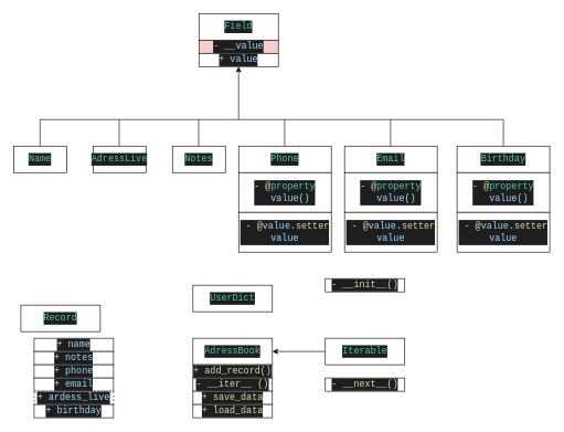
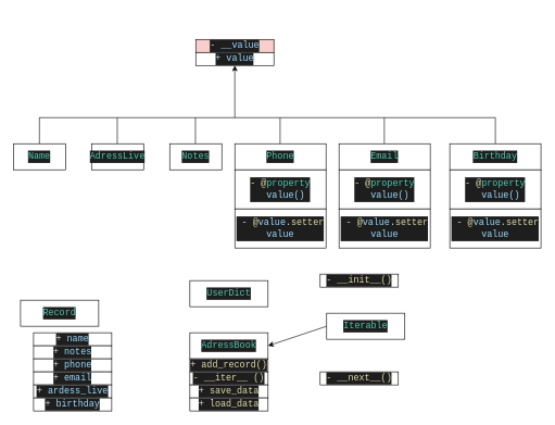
  <mxCell id="0" />
  <mxCell id="1" parent="0" />
- <mxCell id="2" value="&lt;div style=&quot;color: rgb(212 , 212 , 212) ; background-color: rgb(30 , 30 , 30) ; font-family: &amp;#34;consolas&amp;#34; , &amp;#34;courier new&amp;#34; , monospace ; font-size: 14px ; line-height: 19px&quot;&gt;&lt;span style=&quot;color: #4ec9b0&quot;&gt;Field&lt;/span&gt;&lt;/div&gt;" style="rounded=0;whiteSpace=wrap;html=1;" vertex="1" parent="1"><mxGeometry x="300" y="20" width="120" height="40" as="geometry" /></mxCell>
  <mxCell id="3" value="&lt;div style=&quot;color: rgb(212 , 212 , 212) ; background-color: rgb(30 , 30 , 30) ; font-family: &amp;#34;consolas&amp;#34; , &amp;#34;courier new&amp;#34; , monospace ; font-size: 14px ; line-height: 19px&quot;&gt;&lt;span style=&quot;color: #9cdcfe&quot;&gt;- __value&lt;/span&gt;&lt;/div&gt;" style="rounded=0;whiteSpace=wrap;html=1;fillColor=#f8cecc;" vertex="1" parent="1"><mxGeometry x="300" y="60" width="120" height="20" as="geometry" /></mxCell>
  <mxCell id="4" value="&lt;div style=&quot;color: rgb(212 , 212 , 212) ; background-color: rgb(30 , 30 , 30) ; font-family: &amp;#34;consolas&amp;#34; , &amp;#34;courier new&amp;#34; , monospace ; font-size: 14px ; line-height: 19px&quot;&gt;&lt;span style=&quot;color: #9cdcfe&quot;&gt;+ value&lt;/span&gt;&lt;/div&gt;" style="rounded=0;whiteSpace=wrap;html=1;" vertex="1" parent="1"><mxGeometry x="300" y="80" width="120" height="20" as="geometry" /></mxCell>
  <mxCell id="5" value="&lt;div style=&quot;color: rgb(212 , 212 , 212) ; background-color: rgb(30 , 30 , 30) ; font-family: &amp;#34;consolas&amp;#34; , &amp;#34;courier new&amp;#34; , monospace ; font-size: 14px ; line-height: 19px&quot;&gt;&lt;span style=&quot;color: #4ec9b0&quot;&gt;Name&lt;/span&gt;&lt;/div&gt;" style="rounded=0;whiteSpace=wrap;html=1;" vertex="1" parent="1"><mxGeometry x="20" y="220" width="80" height="40" as="geometry" /></mxCell>
  <mxCell id="6" value="&lt;div style=&quot;color: rgb(212 , 212 , 212) ; background-color: rgb(30 , 30 , 30) ; font-family: &amp;#34;consolas&amp;#34; , &amp;#34;courier new&amp;#34; , monospace ; font-size: 14px ; line-height: 19px&quot;&gt;&lt;span style=&quot;color: #4ec9b0&quot;&gt;Phone&lt;/span&gt;&lt;/div&gt;" style="rounded=0;whiteSpace=wrap;html=1;" vertex="1" parent="1"><mxGeometry x="360" y="220" width="140" height="40" as="geometry" /></mxCell>
  <mxCell id="7" value="&lt;div style=&quot;color: rgb(212 , 212 , 212) ; background-color: rgb(30 , 30 , 30) ; font-family: &amp;#34;consolas&amp;#34; , &amp;#34;courier new&amp;#34; , monospace ; font-size: 14px ; line-height: 19px&quot;&gt;&lt;span style=&quot;color: #4ec9b0&quot;&gt;Notes&lt;/span&gt;&lt;/div&gt;" style="rounded=0;whiteSpace=wrap;html=1;" vertex="1" parent="1"><mxGeometry x="260" y="220" width="80" height="40" as="geometry" /></mxCell>
  <mxCell id="8" value="&lt;div style=&quot;color: rgb(212 , 212 , 212) ; background-color: rgb(30 , 30 , 30) ; font-family: &amp;#34;consolas&amp;#34; , &amp;#34;courier new&amp;#34; , monospace ; font-size: 14px ; line-height: 19px&quot;&gt;&lt;span style=&quot;color: #4ec9b0&quot;&gt;AdressLive&lt;/span&gt;&lt;/div&gt;" style="rounded=0;whiteSpace=wrap;html=1;" vertex="1" parent="1"><mxGeometry x="140" y="220" width="80" height="40" as="geometry" /></mxCell>
  <mxCell id="9" value="" style="endArrow=none;html=1;" edge="1" parent="1"><mxGeometry width="50" height="50" relative="1" as="geometry"><mxPoint x="60" y="220" as="sourcePoint" /><mxPoint x="60" y="180" as="targetPoint" /></mxGeometry></mxCell>
  <mxCell id="10" value="" style="endArrow=none;html=1;" edge="1" parent="1"><mxGeometry width="50" height="50" relative="1" as="geometry"><mxPoint x="59.5" y="180" as="sourcePoint" /><mxPoint x="760" y="180" as="targetPoint" /></mxGeometry></mxCell>
  <mxCell id="11" value="" style="endArrow=none;html=1;" edge="1" parent="1"><mxGeometry width="50" height="50" relative="1" as="geometry"><mxPoint x="179.5" y="220" as="sourcePoint" /><mxPoint x="179.5" y="180" as="targetPoint" /></mxGeometry></mxCell>
  <mxCell id="12" value="" style="endArrow=none;html=1;" edge="1" parent="1"><mxGeometry width="50" height="50" relative="1" as="geometry"><mxPoint x="299.5" y="220" as="sourcePoint" /><mxPoint x="299.5" y="180" as="targetPoint" /></mxGeometry></mxCell>
  <mxCell id="13" value="" style="endArrow=none;html=1;" edge="1" parent="1"><mxGeometry width="50" height="50" relative="1" as="geometry"><mxPoint x="429.5" y="220" as="sourcePoint" /><mxPoint x="429.5" y="180" as="targetPoint" /></mxGeometry></mxCell>
  <mxCell id="14" value="" style="endArrow=none;html=1;" edge="1" parent="1"><mxGeometry width="50" height="50" relative="1" as="geometry"><mxPoint x="589.5" y="220" as="sourcePoint" /><mxPoint x="589.5" y="180" as="targetPoint" /></mxGeometry></mxCell>
  <mxCell id="15" value="" style="endArrow=none;html=1;" edge="1" parent="1"><mxGeometry width="50" height="50" relative="1" as="geometry"><mxPoint x="760" y="220" as="sourcePoint" /><mxPoint x="760" y="180" as="targetPoint" /></mxGeometry></mxCell>
  <mxCell id="16" value="" style="endArrow=classic;html=1;entryX=0.5;entryY=1;entryDx=0;entryDy=0;" edge="1" parent="1" target="4"><mxGeometry width="50" height="50" relative="1" as="geometry"><mxPoint x="360" y="180" as="sourcePoint" /><mxPoint x="410" y="130" as="targetPoint" /></mxGeometry></mxCell>
  <mxCell id="17" value="&lt;div style=&quot;color: rgb(212 , 212 , 212) ; background-color: rgb(30 , 30 , 30) ; font-family: &amp;#34;consolas&amp;#34; , &amp;#34;courier new&amp;#34; , monospace ; font-size: 14px ; line-height: 19px&quot;&gt;&lt;div&gt;&lt;span style=&quot;color: #dcdcaa&quot;&gt;- @&lt;/span&gt;&lt;span style=&quot;color: #4ec9b0&quot;&gt;property&lt;/span&gt;&lt;/div&gt;&lt;div&gt;&amp;nbsp; &lt;span style=&quot;color: #9cdcfe&quot;&gt;value()&lt;/span&gt;&lt;/div&gt;&lt;/div&gt;" style="rounded=0;whiteSpace=wrap;html=1;" vertex="1" parent="1"><mxGeometry x="360" y="260" width="140" height="60" as="geometry" /></mxCell>
  <mxCell id="18" value="&lt;div style=&quot;color: rgb(212 , 212 , 212) ; background-color: rgb(30 , 30 , 30) ; font-family: &amp;#34;consolas&amp;#34; , &amp;#34;courier new&amp;#34; , monospace ; font-size: 14px ; line-height: 19px&quot;&gt;&lt;div&gt;&amp;nbsp;-&amp;nbsp;&lt;span style=&quot;color: #dcdcaa&quot;&gt;@&lt;/span&gt;&lt;span style=&quot;color: #9cdcfe&quot;&gt;value&lt;/span&gt;&lt;span style=&quot;color: #dcdcaa&quot;&gt;.setter&lt;/span&gt;&lt;/div&gt;&lt;div&gt;&lt;span style=&quot;color: rgb(156 , 220 , 254)&quot;&gt;value&lt;/span&gt;&lt;/div&gt;&lt;/div&gt;" style="rounded=0;whiteSpace=wrap;html=1;" vertex="1" parent="1"><mxGeometry x="360" y="320" width="140" height="60" as="geometry" /></mxCell>
  <mxCell id="19" value="&lt;div style=&quot;color: rgb(212 , 212 , 212) ; background-color: rgb(30 , 30 , 30) ; font-family: &amp;#34;consolas&amp;#34; , &amp;#34;courier new&amp;#34; , monospace ; font-size: 14px ; line-height: 19px&quot;&gt;&lt;span style=&quot;color: rgb(78 , 201 , 176)&quot;&gt;Email&lt;/span&gt;&lt;br&gt;&lt;/div&gt;" style="rounded=0;whiteSpace=wrap;html=1;" vertex="1" parent="1"><mxGeometry x="520" y="220" width="140" height="40" as="geometry" /></mxCell>
  <mxCell id="20" value="&lt;div style=&quot;color: rgb(212 , 212 , 212) ; background-color: rgb(30 , 30 , 30) ; font-family: &amp;#34;consolas&amp;#34; , &amp;#34;courier new&amp;#34; , monospace ; font-size: 14px ; line-height: 19px&quot;&gt;&lt;div&gt;&lt;span style=&quot;color: #dcdcaa&quot;&gt;- @&lt;/span&gt;&lt;span style=&quot;color: #4ec9b0&quot;&gt;property&lt;/span&gt;&lt;/div&gt;&lt;div&gt;&amp;nbsp; &lt;span style=&quot;color: #9cdcfe&quot;&gt;value()&lt;/span&gt;&lt;/div&gt;&lt;/div&gt;" style="rounded=0;whiteSpace=wrap;html=1;" vertex="1" parent="1"><mxGeometry x="520" y="260" width="140" height="60" as="geometry" /></mxCell>
  <mxCell id="21" value="&lt;div style=&quot;color: rgb(212 , 212 , 212) ; background-color: rgb(30 , 30 , 30) ; font-family: &amp;#34;consolas&amp;#34; , &amp;#34;courier new&amp;#34; , monospace ; font-size: 14px ; line-height: 19px&quot;&gt;&lt;div&gt;&amp;nbsp;-&amp;nbsp;&lt;span style=&quot;color: #dcdcaa&quot;&gt;@&lt;/span&gt;&lt;span style=&quot;color: #9cdcfe&quot;&gt;value&lt;/span&gt;&lt;span style=&quot;color: #dcdcaa&quot;&gt;.setter&lt;/span&gt;&lt;/div&gt;&lt;div&gt;&lt;span style=&quot;color: rgb(156 , 220 , 254)&quot;&gt;value&lt;/span&gt;&lt;/div&gt;&lt;/div&gt;" style="rounded=0;whiteSpace=wrap;html=1;" vertex="1" parent="1"><mxGeometry x="520" y="320" width="140" height="60" as="geometry" /></mxCell>
  <mxCell id="22" value="&lt;div style=&quot;color: rgb(212 , 212 , 212) ; background-color: rgb(30 , 30 , 30) ; font-family: &amp;#34;consolas&amp;#34; , &amp;#34;courier new&amp;#34; , monospace ; font-size: 14px ; line-height: 19px&quot;&gt;&lt;span style=&quot;color: rgb(78 , 201 , 176)&quot;&gt;Birthday&lt;/span&gt;&lt;br&gt;&lt;/div&gt;" style="rounded=0;whiteSpace=wrap;html=1;" vertex="1" parent="1"><mxGeometry x="690" y="220" width="140" height="40" as="geometry" /></mxCell>
  <mxCell id="23" value="&lt;div style=&quot;color: rgb(212 , 212 , 212) ; background-color: rgb(30 , 30 , 30) ; font-family: &amp;#34;consolas&amp;#34; , &amp;#34;courier new&amp;#34; , monospace ; font-size: 14px ; line-height: 19px&quot;&gt;&lt;div&gt;&lt;span style=&quot;color: #dcdcaa&quot;&gt;- @&lt;/span&gt;&lt;span style=&quot;color: #4ec9b0&quot;&gt;property&lt;/span&gt;&lt;/div&gt;&lt;div&gt;&amp;nbsp; &lt;span style=&quot;color: #9cdcfe&quot;&gt;value()&lt;/span&gt;&lt;/div&gt;&lt;/div&gt;" style="rounded=0;whiteSpace=wrap;html=1;" vertex="1" parent="1"><mxGeometry x="690" y="260" width="140" height="60" as="geometry" /></mxCell>
  <mxCell id="24" value="&lt;div style=&quot;color: rgb(212 , 212 , 212) ; background-color: rgb(30 , 30 , 30) ; font-family: &amp;#34;consolas&amp;#34; , &amp;#34;courier new&amp;#34; , monospace ; font-size: 14px ; line-height: 19px&quot;&gt;&lt;div&gt;&amp;nbsp;-&amp;nbsp;&lt;span style=&quot;color: #dcdcaa&quot;&gt;@&lt;/span&gt;&lt;span style=&quot;color: #9cdcfe&quot;&gt;value&lt;/span&gt;&lt;span style=&quot;color: #dcdcaa&quot;&gt;.setter&lt;/span&gt;&lt;/div&gt;&lt;div&gt;&lt;span style=&quot;color: rgb(156 , 220 , 254)&quot;&gt;value&lt;/span&gt;&lt;/div&gt;&lt;/div&gt;" style="rounded=0;whiteSpace=wrap;html=1;" vertex="1" parent="1"><mxGeometry x="690" y="320" width="140" height="60" as="geometry" /></mxCell>
  <mxCell id="25" value="&lt;div style=&quot;color: rgb(212 , 212 , 212) ; background-color: rgb(30 , 30 , 30) ; font-family: &amp;#34;consolas&amp;#34; , &amp;#34;courier new&amp;#34; , monospace ; font-size: 14px ; line-height: 19px&quot;&gt;&lt;span style=&quot;color: #4ec9b0&quot;&gt;Record&lt;/span&gt;&lt;/div&gt;" style="rounded=0;whiteSpace=wrap;html=1;" vertex="1" parent="1"><mxGeometry x="31" y="460" width="120" height="40" as="geometry" /></mxCell>
  <mxCell id="26" value="&lt;div style=&quot;color: rgb(212 , 212 , 212) ; background-color: rgb(30 , 30 , 30) ; font-family: &amp;#34;consolas&amp;#34; , &amp;#34;courier new&amp;#34; , monospace ; font-size: 14px ; line-height: 19px&quot;&gt;+&amp;nbsp;&lt;span style=&quot;color: rgb(156 , 220 , 254) ; font-family: &amp;#34;consolas&amp;#34; , &amp;#34;courier new&amp;#34; , monospace&quot;&gt;name&lt;/span&gt;&lt;/div&gt;" style="rounded=0;whiteSpace=wrap;html=1;" vertex="1" parent="1"><mxGeometry x="51" y="510" width="120" height="20" as="geometry" /></mxCell>
  <mxCell id="27" value="&lt;div style=&quot;color: rgb(212 , 212 , 212) ; background-color: rgb(30 , 30 , 30) ; font-family: &amp;#34;consolas&amp;#34; , &amp;#34;courier new&amp;#34; , monospace ; font-size: 14px ; line-height: 19px&quot;&gt;+&amp;nbsp;&lt;span style=&quot;color: rgb(156 , 220 , 254) ; font-family: &amp;#34;consolas&amp;#34; , &amp;#34;courier new&amp;#34; , monospace&quot;&gt;notes&lt;/span&gt;&lt;/div&gt;" style="rounded=0;whiteSpace=wrap;html=1;" vertex="1" parent="1"><mxGeometry x="51" y="530" width="120" height="20" as="geometry" /></mxCell>
  <mxCell id="28" value="&lt;div style=&quot;color: rgb(212 , 212 , 212) ; background-color: rgb(30 , 30 , 30) ; font-family: &amp;#34;consolas&amp;#34; , &amp;#34;courier new&amp;#34; , monospace ; font-size: 14px ; line-height: 19px&quot;&gt;+&amp;nbsp;&lt;span style=&quot;color: rgb(156 , 220 , 254) ; font-family: &amp;#34;consolas&amp;#34; , &amp;#34;courier new&amp;#34; , monospace&quot;&gt;phone&lt;/span&gt;&lt;/div&gt;" style="rounded=0;whiteSpace=wrap;html=1;" vertex="1" parent="1"><mxGeometry x="51" y="550" width="120" height="20" as="geometry" /></mxCell>
  <mxCell id="29" value="&lt;div style=&quot;color: rgb(212 , 212 , 212) ; background-color: rgb(30 , 30 , 30) ; font-family: &amp;#34;consolas&amp;#34; , &amp;#34;courier new&amp;#34; , monospace ; font-size: 14px ; line-height: 19px&quot;&gt;+&amp;nbsp;&lt;span style=&quot;color: rgb(156 , 220 , 254) ; font-family: &amp;#34;consolas&amp;#34; , &amp;#34;courier new&amp;#34; , monospace&quot;&gt;email&lt;/span&gt;&lt;/div&gt;" style="rounded=0;whiteSpace=wrap;html=1;" vertex="1" parent="1"><mxGeometry x="51" y="570" width="120" height="20" as="geometry" /></mxCell>
- <mxCell id="30" value="&lt;div style=&quot;color: rgb(212 , 212 , 212) ; background-color: rgb(30 , 30 , 30) ; font-family: &amp;#34;consolas&amp;#34; , &amp;#34;courier new&amp;#34; , monospace ; font-size: 14px ; line-height: 19px&quot;&gt;+&amp;nbsp;&lt;span style=&quot;color: rgb(156 , 220 , 254) ; font-family: &amp;#34;consolas&amp;#34; , &amp;#34;courier new&amp;#34; , monospace&quot;&gt;ardess_live&lt;/span&gt;&lt;/div&gt;" style="rounded=0;whiteSpace=wrap;html=1;dashed=1;" vertex="1" parent="1"><mxGeometry x="51" y="590" width="120" height="20" as="geometry" /></mxCell>
+ <mxCell id="30" value="&lt;div style=&quot;color: rgb(212 , 212 , 212) ; background-color: rgb(30 , 30 , 30) ; font-family: &amp;#34;consolas&amp;#34; , &amp;#34;courier new&amp;#34; , monospace ; font-size: 14px ; line-height: 19px&quot;&gt;+&amp;nbsp;&lt;span style=&quot;color: rgb(156 , 220 , 254) ; font-family: &amp;#34;consolas&amp;#34; , &amp;#34;courier new&amp;#34; , monospace&quot;&gt;ardess_live&lt;/span&gt;&lt;/div&gt;" style="rounded=0;whiteSpace=wrap;html=1;" vertex="1" parent="1"><mxGeometry x="51" y="590" width="120" height="20" as="geometry" /></mxCell>
  <mxCell id="31" value="&lt;div style=&quot;color: rgb(212 , 212 , 212) ; background-color: rgb(30 , 30 , 30) ; font-family: &amp;#34;consolas&amp;#34; , &amp;#34;courier new&amp;#34; , monospace ; font-size: 14px ; line-height: 19px&quot;&gt;+&amp;nbsp;&lt;span style=&quot;color: rgb(156 , 220 , 254) ; font-family: &amp;#34;consolas&amp;#34; , &amp;#34;courier new&amp;#34; , monospace&quot;&gt;birthday&lt;/span&gt;&lt;/div&gt;" style="rounded=0;whiteSpace=wrap;html=1;" vertex="1" parent="1"><mxGeometry x="51" y="610" width="120" height="20" as="geometry" /></mxCell>
  <mxCell id="32" value="&lt;div style=&quot;color: rgb(212 , 212 , 212) ; background-color: rgb(30 , 30 , 30) ; font-family: &amp;#34;consolas&amp;#34; , &amp;#34;courier new&amp;#34; , monospace ; font-size: 14px ; line-height: 19px&quot;&gt;&lt;div style=&quot;font-family: &amp;#34;consolas&amp;#34; , &amp;#34;courier new&amp;#34; , monospace ; line-height: 19px&quot;&gt;&lt;span style=&quot;color: #4ec9b0&quot;&gt;AdressBook&lt;/span&gt;&lt;/div&gt;&lt;/div&gt;" style="rounded=0;whiteSpace=wrap;html=1;" vertex="1" parent="1"><mxGeometry x="291" y="510" width="120" height="40" as="geometry" /></mxCell>
  <mxCell id="33" value="&lt;div style=&quot;color: rgb(212 , 212 , 212) ; background-color: rgb(30 , 30 , 30) ; font-family: &amp;#34;consolas&amp;#34; , &amp;#34;courier new&amp;#34; , monospace ; font-size: 14px ; line-height: 19px&quot;&gt;+&amp;nbsp;&lt;span style=&quot;color: rgb(220 , 220 , 170) ; font-family: &amp;#34;consolas&amp;#34; , &amp;#34;courier new&amp;#34; , monospace&quot;&gt;add_record()&lt;/span&gt;&lt;/div&gt;" style="rounded=0;whiteSpace=wrap;html=1;" vertex="1" parent="1"><mxGeometry x="291" y="550" width="120" height="20" as="geometry" /></mxCell>
  <mxCell id="34" value="&lt;div style=&quot;color: rgb(212 , 212 , 212) ; background-color: rgb(30 , 30 , 30) ; font-family: &amp;#34;consolas&amp;#34; , &amp;#34;courier new&amp;#34; , monospace ; font-size: 14px ; line-height: 19px&quot;&gt;&lt;div style=&quot;font-family: &amp;#34;consolas&amp;#34; , &amp;#34;courier new&amp;#34; , monospace ; line-height: 19px&quot;&gt;&lt;span style=&quot;color: #dcdcaa&quot;&gt;- __iter__ ()&lt;/span&gt;&lt;/div&gt;&lt;/div&gt;" style="rounded=0;whiteSpace=wrap;html=1;" vertex="1" parent="1"><mxGeometry x="291" y="570" width="120" height="20" as="geometry" /></mxCell>
  <mxCell id="35" value="&lt;div style=&quot;color: rgb(212 , 212 , 212) ; background-color: rgb(30 , 30 , 30) ; font-family: &amp;#34;consolas&amp;#34; , &amp;#34;courier new&amp;#34; , monospace ; font-size: 14px ; line-height: 19px&quot;&gt;+&amp;nbsp;&lt;span style=&quot;color: rgb(220 , 220 , 170) ; font-family: &amp;#34;consolas&amp;#34; , &amp;#34;courier new&amp;#34; , monospace&quot;&gt;save_data&lt;/span&gt;&lt;/div&gt;" style="rounded=0;whiteSpace=wrap;html=1;" vertex="1" parent="1"><mxGeometry x="291" y="590" width="120" height="20" as="geometry" /></mxCell>
  <mxCell id="36" value="&lt;div style=&quot;color: rgb(212 , 212 , 212) ; background-color: rgb(30 , 30 , 30) ; font-family: &amp;#34;consolas&amp;#34; , &amp;#34;courier new&amp;#34; , monospace ; font-size: 14px ; line-height: 19px&quot;&gt;+&amp;nbsp;&lt;span style=&quot;color: rgb(220 , 220 , 170) ; font-family: &amp;#34;consolas&amp;#34; , &amp;#34;courier new&amp;#34; , monospace&quot;&gt;load_data&lt;/span&gt;&lt;/div&gt;" style="rounded=0;whiteSpace=wrap;html=1;" vertex="1" parent="1"><mxGeometry x="291" y="610" width="120" height="20" as="geometry" /></mxCell>
  <mxCell id="37" value="&lt;div style=&quot;color: rgb(212 , 212 , 212) ; background-color: rgb(30 , 30 , 30) ; font-family: &amp;#34;consolas&amp;#34; , &amp;#34;courier new&amp;#34; , monospace ; font-size: 14px ; line-height: 19px&quot;&gt;&lt;span style=&quot;color: #4ec9b0&quot;&gt;UserDict&lt;/span&gt;&lt;/div&gt;" style="rounded=0;whiteSpace=wrap;html=1;" vertex="1" parent="1"><mxGeometry x="291" y="430" width="120" height="40" as="geometry" /></mxCell>
- <mxCell id="38" value="&lt;div style=&quot;color: rgb(212 , 212 , 212) ; background-color: rgb(30 , 30 , 30) ; font-family: &amp;#34;consolas&amp;#34; , &amp;#34;courier new&amp;#34; , monospace ; font-size: 14px ; line-height: 19px&quot;&gt;&lt;div style=&quot;font-family: &amp;#34;consolas&amp;#34; , &amp;#34;courier new&amp;#34; , monospace ; line-height: 19px&quot;&gt;&lt;div style=&quot;font-family: &amp;#34;consolas&amp;#34; , &amp;#34;courier new&amp;#34; , monospace ; line-height: 19px&quot;&gt;&lt;span style=&quot;color: #4ec9b0&quot;&gt;Iterable&lt;/span&gt;&lt;/div&gt;&lt;/div&gt;&lt;/div&gt;" style="rounded=0;whiteSpace=wrap;html=1;" vertex="1" parent="1"><mxGeometry x="491" y="510" width="120" height="40" as="geometry" /></mxCell>
+ <mxCell id="38" value="&lt;div style=&quot;color: rgb(212 , 212 , 212) ; background-color: rgb(30 , 30 , 30) ; font-family: &amp;#34;consolas&amp;#34; , &amp;#34;courier new&amp;#34; , monospace ; font-size: 14px ; line-height: 19px&quot;&gt;&lt;div style=&quot;font-family: &amp;#34;consolas&amp;#34; , &amp;#34;courier new&amp;#34; , monospace ; line-height: 19px&quot;&gt;&lt;div style=&quot;font-family: &amp;#34;consolas&amp;#34; , &amp;#34;courier new&amp;#34; , monospace ; line-height: 19px&quot;&gt;&lt;span style=&quot;color: #4ec9b0&quot;&gt;Iterable&lt;/span&gt;&lt;/div&gt;&lt;/div&gt;&lt;/div&gt;" style="rounded=0;whiteSpace=wrap;html=1;" vertex="1" parent="1"><mxGeometry x="501" y="480" width="120" height="40" as="geometry" /></mxCell>
  <mxCell id="39" value="&lt;div style=&quot;color: rgb(212 , 212 , 212) ; background-color: rgb(30 , 30 , 30) ; font-family: &amp;#34;consolas&amp;#34; , &amp;#34;courier new&amp;#34; , monospace ; font-size: 14px ; line-height: 19px&quot;&gt;-&amp;nbsp;&lt;span style=&quot;color: rgb(220 , 220 , 170) ; font-family: &amp;#34;consolas&amp;#34; , &amp;#34;courier new&amp;#34; , monospace&quot;&gt;__init__()&lt;/span&gt;&lt;/div&gt;" style="rounded=0;whiteSpace=wrap;html=1;" vertex="1" parent="1"><mxGeometry x="491" y="420" width="120" height="20" as="geometry" /></mxCell>
  <mxCell id="40" value="&lt;div style=&quot;color: rgb(212 , 212 , 212) ; background-color: rgb(30 , 30 , 30) ; font-family: &amp;#34;consolas&amp;#34; , &amp;#34;courier new&amp;#34; , monospace ; font-size: 14px ; line-height: 19px&quot;&gt;&lt;div style=&quot;font-family: &amp;#34;consolas&amp;#34; , &amp;#34;courier new&amp;#34; , monospace ; line-height: 19px&quot;&gt;&lt;span style=&quot;color: #dcdcaa&quot;&gt;-&amp;nbsp;&lt;/span&gt;&lt;span style=&quot;color: rgb(220 , 220 , 170) ; font-family: &amp;#34;consolas&amp;#34; , &amp;#34;courier new&amp;#34; , monospace&quot;&gt;__next__()&lt;/span&gt;&lt;/div&gt;&lt;/div&gt;" style="rounded=0;whiteSpace=wrap;html=1;" vertex="1" parent="1"><mxGeometry x="491" y="570" width="120" height="20" as="geometry" /></mxCell>
  <mxCell id="41" value="" style="endArrow=none;startArrow=classic;html=1;entryX=0;entryY=0.5;entryDx=0;entryDy=0;exitX=1;exitY=0.5;exitDx=0;exitDy=0;" edge="1" parent="1" source="32" target="38"><mxGeometry width="50" height="50" relative="1" as="geometry"><mxPoint x="421" y="530" as="sourcePoint" /><mxPoint x="461" y="485" as="targetPoint" /></mxGeometry></mxCell>
